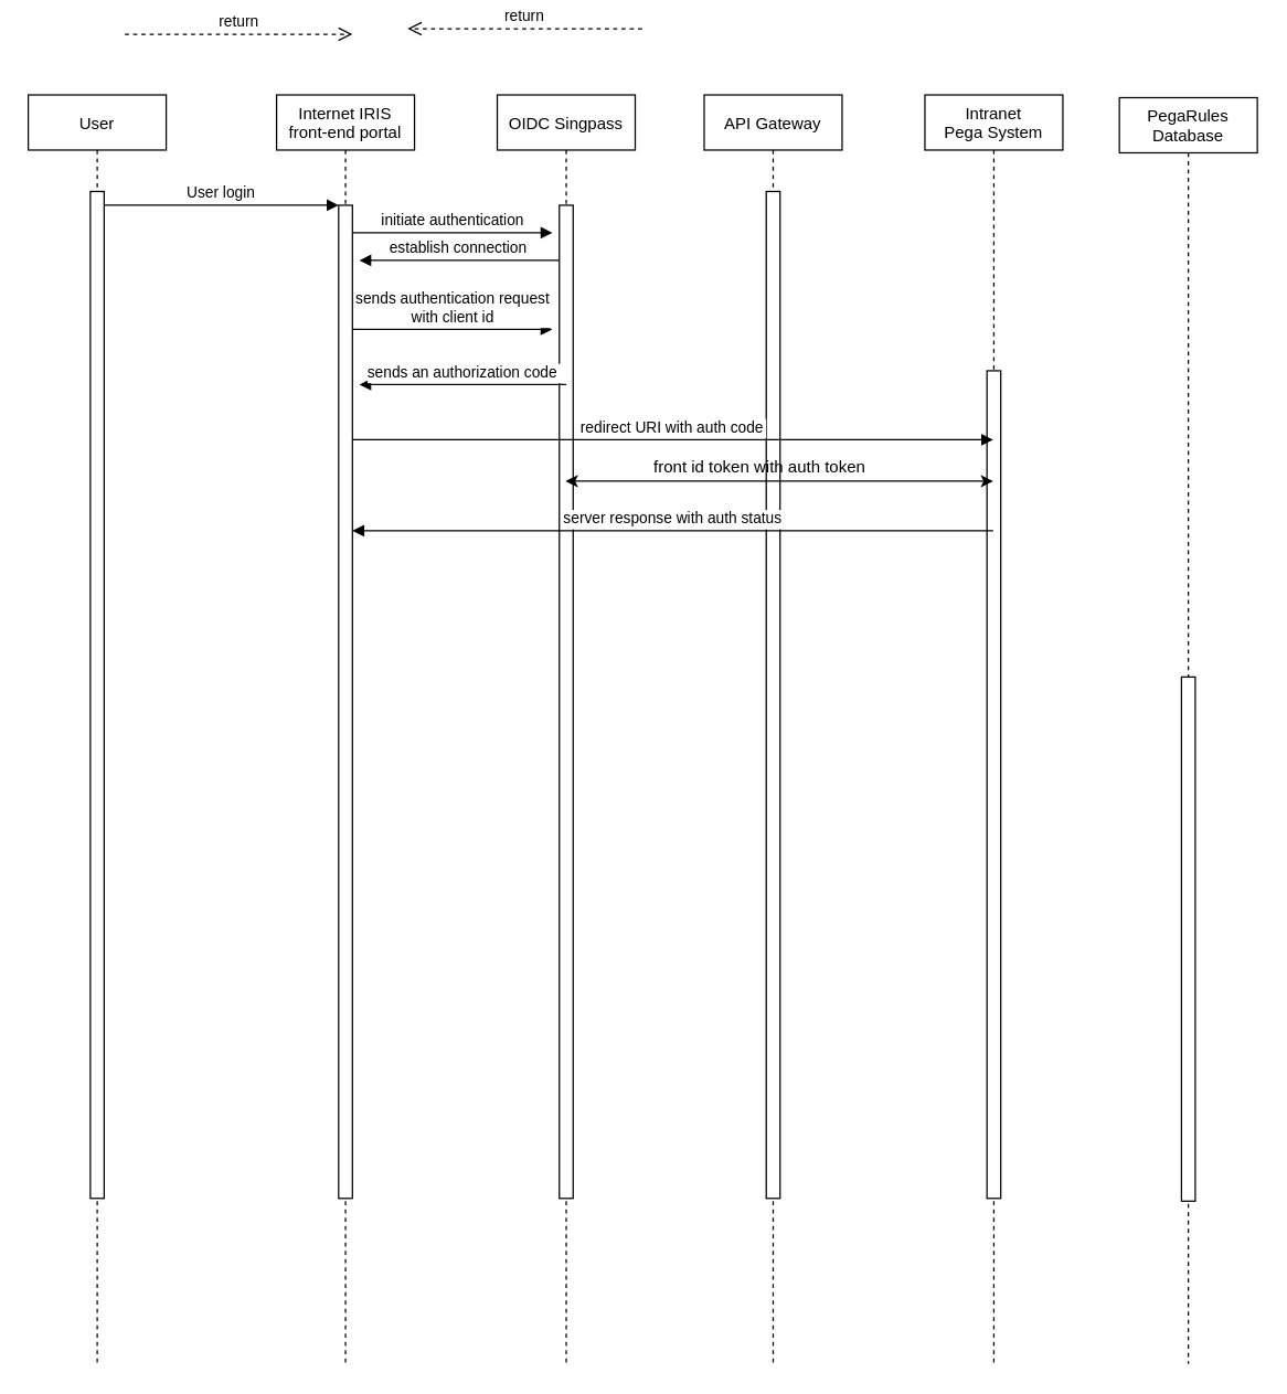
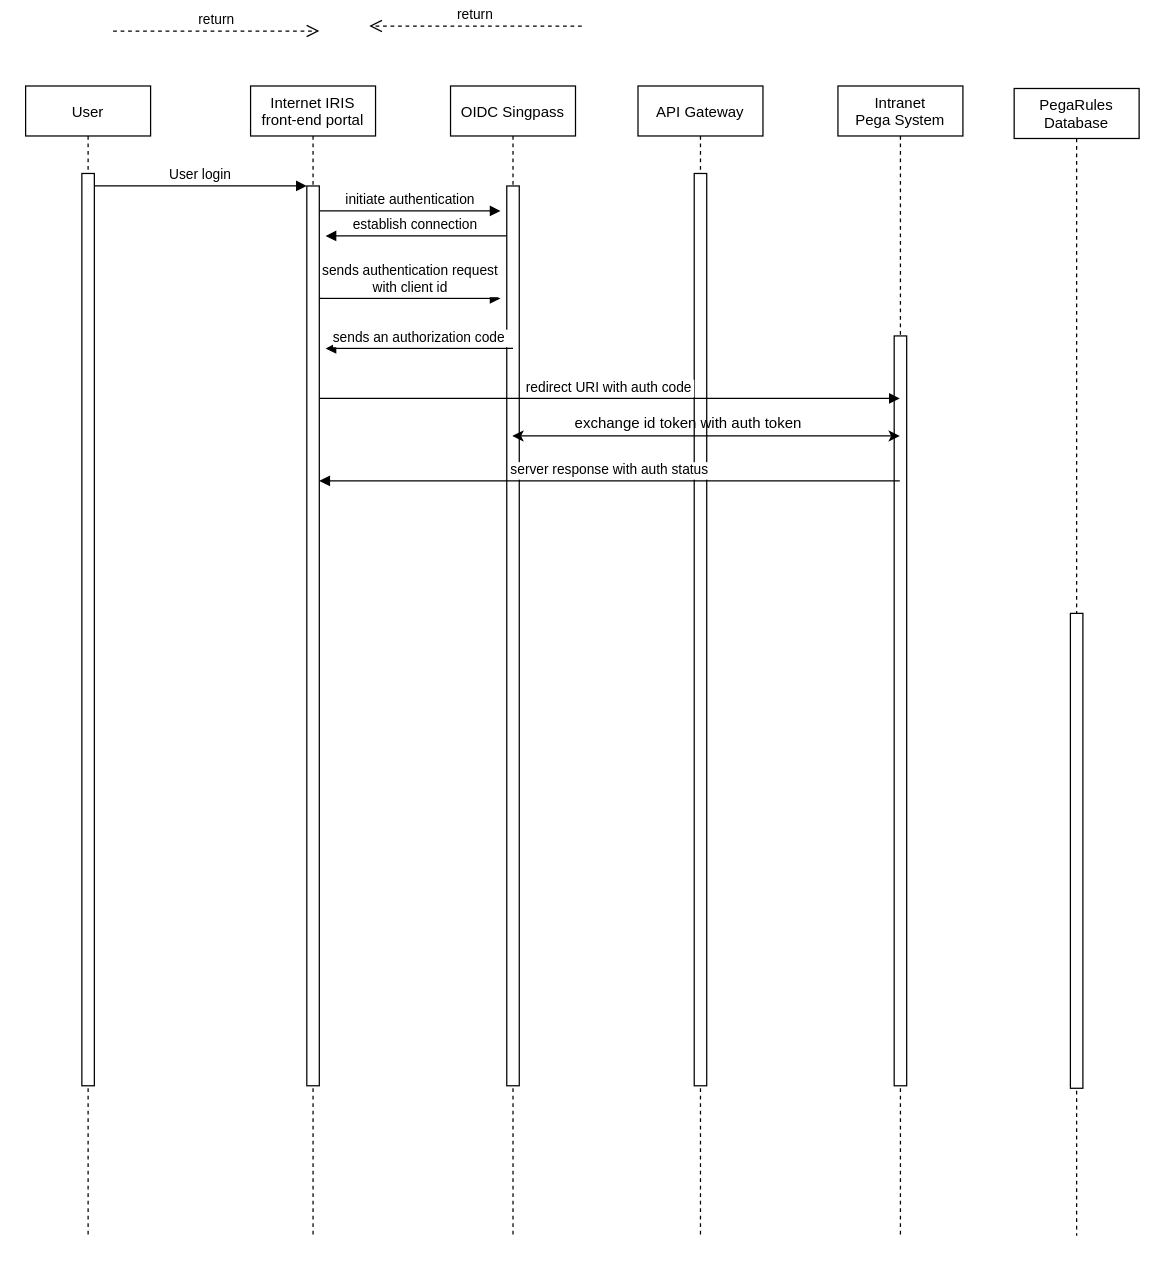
  <mxCell id="0" />
  <mxCell id="1" parent="0" />
  <mxCell id="2" value="User" style="shape=umlLifeline;perimeter=lifelinePerimeter;container=1;collapsible=0;recursiveResize=0;rounded=0;shadow=0;strokeWidth=1;" parent="1" vertex="1"><mxGeometry x="20" y="68" width="100" height="920" as="geometry" /></mxCell>
  <mxCell id="3" value="" style="points=[];perimeter=orthogonalPerimeter;rounded=0;shadow=0;strokeWidth=1;" parent="2" vertex="1"><mxGeometry x="45" y="70" width="10" height="730" as="geometry" /></mxCell>
  <mxCell id="4" value="Internet IRIS &#10;front-end portal" style="shape=umlLifeline;perimeter=lifelinePerimeter;container=1;collapsible=0;recursiveResize=0;rounded=0;shadow=0;strokeWidth=1;" parent="1" vertex="1"><mxGeometry x="200" y="68" width="100" height="920" as="geometry" /></mxCell>
  <mxCell id="5" value="" style="points=[];perimeter=orthogonalPerimeter;rounded=0;shadow=0;strokeWidth=1;" parent="4" vertex="1"><mxGeometry x="45" y="80" width="10" height="720" as="geometry" /></mxCell>
  <mxCell id="6" value="User login" style="verticalAlign=bottom;endArrow=block;entryX=0;entryY=0;shadow=0;strokeWidth=1;" parent="1" source="3" target="5" edge="1"><mxGeometry relative="1" as="geometry"><mxPoint x="175" y="148" as="sourcePoint" /></mxGeometry></mxCell>
  <mxCell id="7" value="establish connection" style="verticalAlign=bottom;endArrow=block;shadow=0;strokeWidth=1;" parent="1" edge="1"><mxGeometry relative="1" as="geometry"><mxPoint x="405" y="188" as="sourcePoint" /><mxPoint x="260" y="188" as="targetPoint" /></mxGeometry></mxCell>
  <mxCell id="8" value="API Gateway" style="shape=umlLifeline;perimeter=lifelinePerimeter;container=1;collapsible=0;recursiveResize=0;rounded=0;shadow=0;strokeWidth=1;" vertex="1" parent="1"><mxGeometry x="510" y="68" width="100" height="920" as="geometry" /></mxCell>
  <mxCell id="9" value="" style="points=[];perimeter=orthogonalPerimeter;rounded=0;shadow=0;strokeWidth=1;" vertex="1" parent="8"><mxGeometry x="45" y="70" width="10" height="730" as="geometry" /></mxCell>
  <mxCell id="10" value="Intranet &#10;Pega System" style="shape=umlLifeline;perimeter=lifelinePerimeter;container=1;collapsible=0;recursiveResize=0;rounded=0;shadow=0;strokeWidth=1;" vertex="1" parent="1"><mxGeometry x="670" y="68" width="100" height="920" as="geometry" /></mxCell>
  <mxCell id="11" value="" style="points=[];perimeter=orthogonalPerimeter;rounded=0;shadow=0;strokeWidth=1;" vertex="1" parent="10"><mxGeometry x="45" y="200" width="10" height="600" as="geometry" /></mxCell>
  <mxCell id="12" value="PegaRules &#10;Database" style="shape=umlLifeline;perimeter=lifelinePerimeter;container=1;collapsible=0;recursiveResize=0;rounded=0;shadow=0;strokeWidth=1;" vertex="1" parent="1"><mxGeometry x="811" y="70" width="100" height="918" as="geometry" /></mxCell>
  <mxCell id="13" value="" style="points=[];perimeter=orthogonalPerimeter;rounded=0;shadow=0;strokeWidth=1;" vertex="1" parent="12"><mxGeometry x="45" y="420" width="10" height="380" as="geometry" /></mxCell>
  <mxCell id="14" value="initiate authentication" style="verticalAlign=bottom;endArrow=block;shadow=0;strokeWidth=1;" edge="1" parent="1"><mxGeometry relative="1" as="geometry"><mxPoint x="255" y="168" as="sourcePoint" /><mxPoint x="400" y="168" as="targetPoint" /></mxGeometry></mxCell>
  <mxCell id="15" value="OIDC Singpass" style="shape=umlLifeline;perimeter=lifelinePerimeter;container=1;collapsible=0;recursiveResize=0;rounded=0;shadow=0;strokeWidth=1;" vertex="1" parent="1"><mxGeometry x="360" y="68" width="100" height="920" as="geometry" /></mxCell>
  <mxCell id="16" value="" style="points=[];perimeter=orthogonalPerimeter;rounded=0;shadow=0;strokeWidth=1;" vertex="1" parent="15"><mxGeometry x="45" y="80" width="10" height="720" as="geometry" /></mxCell>
  <mxCell id="17" value="sends authentication request &#10;with client id" style="verticalAlign=bottom;endArrow=block;shadow=0;strokeWidth=1;" edge="1" parent="1"><mxGeometry relative="1" as="geometry"><mxPoint x="255" y="238" as="sourcePoint" /><mxPoint x="400" y="238" as="targetPoint" /></mxGeometry></mxCell>
  <mxCell id="18" value="sends an authorization code" style="verticalAlign=bottom;endArrow=block;shadow=0;strokeWidth=1;" edge="1" parent="1"><mxGeometry relative="1" as="geometry"><mxPoint x="410" y="278" as="sourcePoint" /><mxPoint x="260" y="278" as="targetPoint" /></mxGeometry></mxCell>
  <mxCell id="19" value="redirect URI with auth code" style="verticalAlign=bottom;endArrow=block;shadow=0;strokeWidth=1;" edge="1" parent="1" target="10"><mxGeometry relative="1" as="geometry"><mxPoint x="255" y="318" as="sourcePoint" /><mxPoint x="400" y="318" as="targetPoint" /></mxGeometry></mxCell>
  <mxCell id="20" value="return" style="verticalAlign=bottom;endArrow=open;dashed=1;endSize=8;exitX=1;exitY=0.95;shadow=0;strokeWidth=1;" edge="1" parent="1"><mxGeometry relative="1" as="geometry"><mxPoint x="255" y="24" as="targetPoint" /><mxPoint x="90" y="24" as="sourcePoint" /></mxGeometry></mxCell>
  <mxCell id="21" value="return" style="verticalAlign=bottom;endArrow=open;dashed=1;endSize=8;exitX=0;exitY=0.95;shadow=0;strokeWidth=1;" edge="1" parent="1"><mxGeometry relative="1" as="geometry"><mxPoint x="295" y="20" as="targetPoint" /><mxPoint x="465" y="20" as="sourcePoint" /></mxGeometry></mxCell>
  <mxCell id="22" value="" style="endArrow=classic;startArrow=classic;html=1;rounded=0;" edge="1" parent="1"><mxGeometry width="50" height="50" relative="1" as="geometry"><mxPoint x="409.5" y="348" as="sourcePoint" /><mxPoint x="719.5" y="348" as="targetPoint" /></mxGeometry></mxCell>
- <mxCell id="23" value="front id token with auth token" style="text;html=1;align=center;verticalAlign=middle;resizable=0;points=[];autosize=1;strokeColor=none;fillColor=none;" vertex="1" parent="1"><mxGeometry x="450" y="323" width="200" height="30" as="geometry" /></mxCell>
+ <mxCell id="23" value="exchange id token with auth token" style="text;html=1;align=center;verticalAlign=middle;resizable=0;points=[];autosize=1;strokeColor=none;fillColor=none;" vertex="1" parent="1"><mxGeometry x="450" y="323" width="200" height="30" as="geometry" /></mxCell>
  <mxCell id="24" value="server response with auth status" style="verticalAlign=bottom;endArrow=block;shadow=0;strokeWidth=1;entryX=1;entryY=0.572;entryDx=0;entryDy=0;entryPerimeter=0;" edge="1" parent="1"><mxGeometry relative="1" as="geometry"><mxPoint x="719.5" y="384" as="sourcePoint" /><mxPoint x="255" y="384" as="targetPoint" /></mxGeometry></mxCell>
